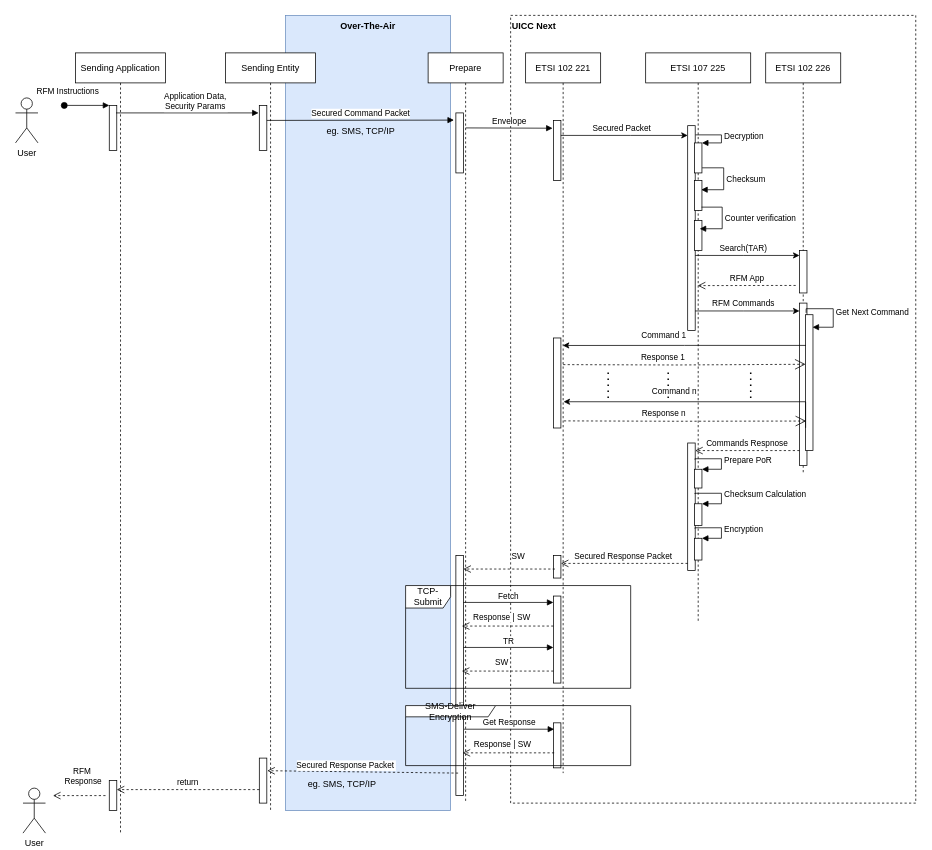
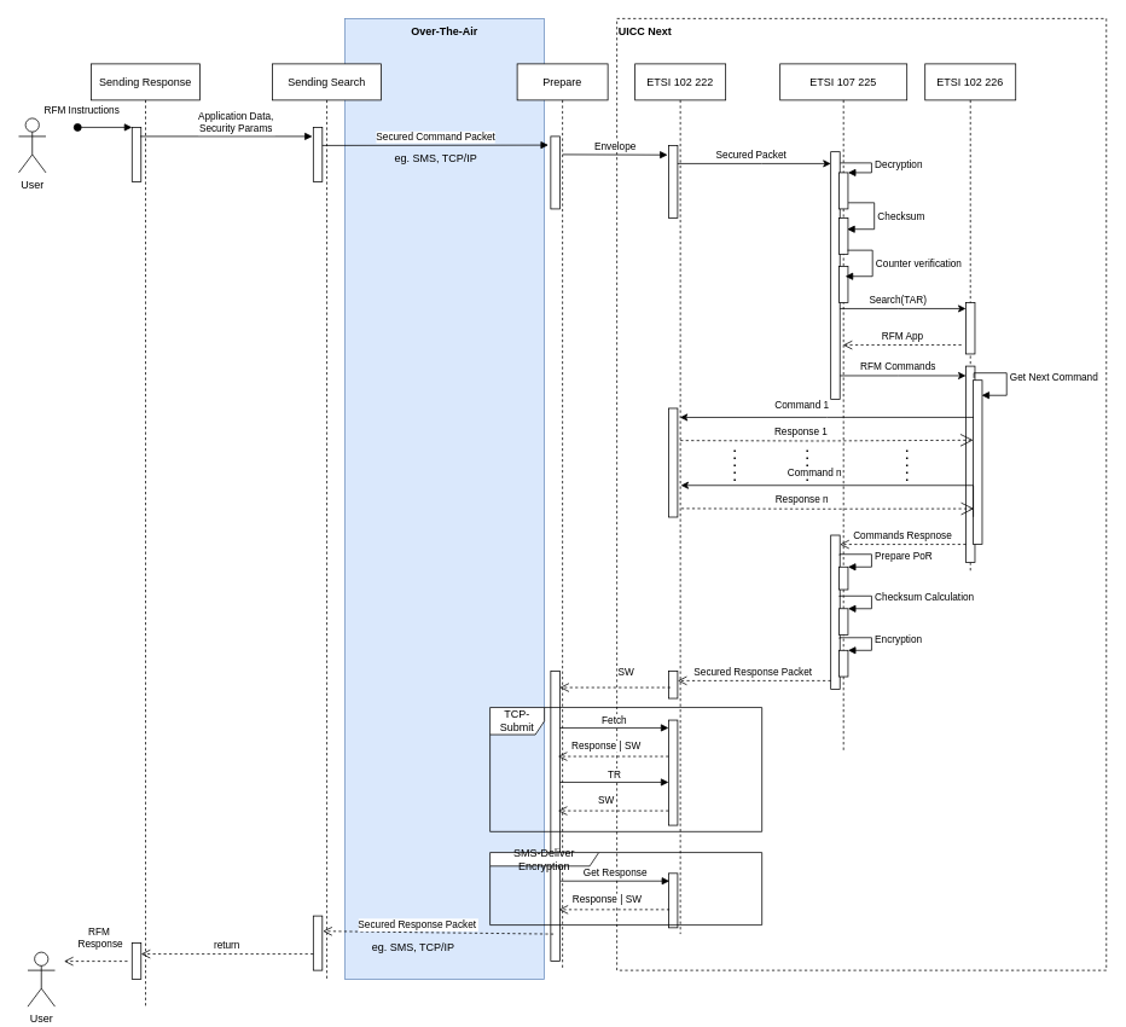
  <mxCell id="0" />
  <mxCell id="1" parent="0" />
  <mxCell id="2" value="" style="endArrow=none;dashed=1;html=1;dashPattern=1 3;strokeWidth=2;rounded=0;" parent="1" edge="1"><mxGeometry width="50" height="50" relative="1" as="geometry"><mxPoint x="890" y="530" as="sourcePoint" /><mxPoint x="890" y="490" as="targetPoint" /></mxGeometry></mxCell>
  <mxCell id="3" value="UICC Next" style="rounded=0;whiteSpace=wrap;html=1;fillStyle=dots;fillColor=#FFFFFF;dashed=1;verticalAlign=top;align=left;fontStyle=1" parent="1" vertex="1"><mxGeometry x="680" y="20" width="540" height="1050" as="geometry" /></mxCell>
  <mxCell id="4" value="Over-The-Air" style="rounded=0;whiteSpace=wrap;html=1;fillStyle=auto;fillColor=#dae8fc;strokeColor=#6c8ebf;labelPosition=center;verticalLabelPosition=middle;align=center;verticalAlign=top;fontStyle=1" parent="1" vertex="1"><mxGeometry x="380" y="20" width="220" height="1060" as="geometry" /></mxCell>
- <mxCell id="5" value="Sending Application" style="shape=umlLifeline;perimeter=lifelinePerimeter;container=1;collapsible=0;recursiveResize=0;rounded=0;shadow=0;strokeWidth=1;" parent="1" vertex="1"><mxGeometry x="100" y="70" width="120" height="1040" as="geometry" /></mxCell>
+ <mxCell id="5" value="Sending Response" style="shape=umlLifeline;perimeter=lifelinePerimeter;container=1;collapsible=0;recursiveResize=0;rounded=0;shadow=0;strokeWidth=1;" parent="1" vertex="1"><mxGeometry x="100" y="70" width="120" height="1040" as="geometry" /></mxCell>
  <mxCell id="6" value="" style="points=[];perimeter=orthogonalPerimeter;rounded=0;shadow=0;strokeWidth=1;" parent="5" vertex="1"><mxGeometry x="45" y="70" width="10" height="60" as="geometry" /></mxCell>
  <mxCell id="7" value="RFM Instructions" style="verticalAlign=bottom;startArrow=oval;endArrow=block;startSize=8;shadow=0;strokeWidth=1;" parent="5" target="6" edge="1"><mxGeometry x="-0.833" y="10" relative="1" as="geometry"><mxPoint x="-15" y="70" as="sourcePoint" /><mxPoint as="offset" /></mxGeometry></mxCell>
  <mxCell id="8" value="" style="html=1;points=[];perimeter=orthogonalPerimeter;" vertex="1" parent="5"><mxGeometry x="45" y="970" width="10" height="40" as="geometry" /></mxCell>
- <mxCell id="9" value="Sending Entity" style="shape=umlLifeline;perimeter=lifelinePerimeter;container=1;collapsible=0;recursiveResize=0;rounded=0;shadow=0;strokeWidth=1;" parent="1" vertex="1"><mxGeometry x="300" y="70" width="120" height="1010" as="geometry" /></mxCell>
+ <mxCell id="9" value="Sending Search" style="shape=umlLifeline;perimeter=lifelinePerimeter;container=1;collapsible=0;recursiveResize=0;rounded=0;shadow=0;strokeWidth=1;" parent="1" vertex="1"><mxGeometry x="300" y="70" width="120" height="1010" as="geometry" /></mxCell>
  <mxCell id="10" value="" style="points=[];perimeter=orthogonalPerimeter;rounded=0;shadow=0;strokeWidth=1;" parent="9" vertex="1"><mxGeometry x="45" y="70" width="10" height="60" as="geometry" /></mxCell>
  <mxCell id="11" value="Secured Command Packet" style="html=1;verticalAlign=bottom;endArrow=block;rounded=0;entryX=-0.26;entryY=0.12;entryDx=0;entryDy=0;entryPerimeter=0;" parent="9" target="16" edge="1"><mxGeometry x="0.002" width="80" relative="1" as="geometry"><mxPoint x="55" y="90" as="sourcePoint" /><mxPoint x="135" y="90" as="targetPoint" /><mxPoint as="offset" /></mxGeometry></mxCell>
  <mxCell id="12" value="" style="html=1;points=[];perimeter=orthogonalPerimeter;" vertex="1" parent="9"><mxGeometry x="45" y="940" width="10" height="60" as="geometry" /></mxCell>
  <mxCell id="13" value="return" style="verticalAlign=bottom;endArrow=open;dashed=1;endSize=8;exitX=0;exitY=0.95;shadow=0;strokeWidth=1;" parent="1" edge="1"><mxGeometry relative="1" as="geometry"><mxPoint x="155" y="1052" as="targetPoint" /><mxPoint x="345" y="1052" as="sourcePoint" /></mxGeometry></mxCell>
  <mxCell id="14" value="Application Data, &#10;Security Params" style="verticalAlign=bottom;endArrow=block;entryX=0;entryY=0;shadow=0;strokeWidth=1;" parent="1" edge="1"><mxGeometry x="0.116" relative="1" as="geometry"><mxPoint x="154" y="150" as="sourcePoint" /><mxPoint x="344" y="150" as="targetPoint" /><mxPoint as="offset" /></mxGeometry></mxCell>
  <mxCell id="15" value="Prepare" style="shape=umlLifeline;perimeter=lifelinePerimeter;whiteSpace=wrap;html=1;container=1;collapsible=0;recursiveResize=0;outlineConnect=0;" parent="1" vertex="1"><mxGeometry x="570" y="70" width="100" height="1000" as="geometry" /></mxCell>
  <mxCell id="16" value="" style="html=1;points=[];perimeter=orthogonalPerimeter;fillStyle=auto;fillColor=#FFFFFF;" parent="15" vertex="1"><mxGeometry x="37" y="80" width="10" height="80" as="geometry" /></mxCell>
  <mxCell id="17" value="" style="html=1;points=[];perimeter=orthogonalPerimeter;" vertex="1" parent="15"><mxGeometry x="37" y="670" width="10" height="320" as="geometry" /></mxCell>
  <mxCell id="18" value="Fetch" style="html=1;verticalAlign=bottom;endArrow=block;rounded=0;" edge="1" parent="15" target="41"><mxGeometry width="80" relative="1" as="geometry"><mxPoint x="47" y="732.5" as="sourcePoint" /><mxPoint x="127" y="732.5" as="targetPoint" /></mxGeometry></mxCell>
  <mxCell id="19" value="ETSI 107 225" style="shape=umlLifeline;perimeter=lifelinePerimeter;whiteSpace=wrap;html=1;container=1;collapsible=0;recursiveResize=0;outlineConnect=0;" parent="1" vertex="1"><mxGeometry x="860" y="70" width="140" height="760" as="geometry" /></mxCell>
  <mxCell id="20" value="" style="html=1;points=[];perimeter=orthogonalPerimeter;fillStyle=auto;fillColor=#FFFFFF;" parent="19" vertex="1"><mxGeometry x="56" y="97" width="10" height="273" as="geometry" /></mxCell>
  <mxCell id="21" value="" style="html=1;points=[];perimeter=orthogonalPerimeter;fillStyle=auto;fillColor=#FFFFFF;" parent="19" vertex="1"><mxGeometry x="65" y="120" width="10" height="40" as="geometry" /></mxCell>
  <mxCell id="22" value="Decryption" style="edgeStyle=orthogonalEdgeStyle;html=1;align=left;spacingLeft=2;endArrow=block;rounded=0;entryX=1;entryY=0;exitX=1.039;exitY=0.045;exitDx=0;exitDy=0;exitPerimeter=0;" parent="19" source="20" target="21" edge="1"><mxGeometry relative="1" as="geometry"><mxPoint x="71" y="110" as="sourcePoint" /><Array as="points"><mxPoint x="101" y="110" /><mxPoint x="101" y="120" /></Array></mxGeometry></mxCell>
  <mxCell id="23" value="" style="html=1;points=[];perimeter=orthogonalPerimeter;fillStyle=auto;fillColor=#FFFFFF;" parent="19" vertex="1"><mxGeometry x="65" y="170" width="10" height="40" as="geometry" /></mxCell>
  <mxCell id="24" value="Checksum" style="edgeStyle=orthogonalEdgeStyle;html=1;align=left;spacingLeft=2;endArrow=block;rounded=0;entryX=0.9;entryY=0.31;exitX=1.023;exitY=0.83;exitDx=0;exitDy=0;exitPerimeter=0;entryDx=0;entryDy=0;entryPerimeter=0;" parent="19" source="21" target="23" edge="1"><mxGeometry relative="1" as="geometry"><mxPoint x="74" y="157" as="sourcePoint" /><Array as="points"><mxPoint x="104" y="153" /><mxPoint x="104" y="182" /></Array><mxPoint x="78" y="167" as="targetPoint" /></mxGeometry></mxCell>
  <mxCell id="25" value="" style="html=1;points=[];perimeter=orthogonalPerimeter;fillStyle=auto;fillColor=#FFFFFF;" parent="19" vertex="1"><mxGeometry x="65" y="223.5" width="10" height="40" as="geometry" /></mxCell>
  <mxCell id="26" value="" style="endArrow=none;dashed=1;html=1;dashPattern=1 3;strokeWidth=2;rounded=0;" parent="19" edge="1"><mxGeometry width="50" height="50" relative="1" as="geometry"><mxPoint x="140" y="460" as="sourcePoint" /><mxPoint x="140" y="420" as="targetPoint" /></mxGeometry></mxCell>
  <mxCell id="27" value="" style="html=1;points=[];perimeter=orthogonalPerimeter;fillStyle=auto;fillColor=#FFFFFF;" parent="19" vertex="1"><mxGeometry x="56" y="520" width="10" height="170" as="geometry" /></mxCell>
  <mxCell id="28" value="" style="html=1;points=[];perimeter=orthogonalPerimeter;fillStyle=auto;fillColor=#FFFFFF;" parent="19" vertex="1"><mxGeometry x="65" y="555" width="10" height="25" as="geometry" /></mxCell>
  <mxCell id="29" value="Prepare PoR" style="edgeStyle=orthogonalEdgeStyle;html=1;align=left;spacingLeft=2;endArrow=block;rounded=0;entryX=1;entryY=0;exitX=0.963;exitY=0.213;exitDx=0;exitDy=0;exitPerimeter=0;" parent="19" target="28" edge="1"><mxGeometry relative="1" as="geometry"><mxPoint x="65.63" y="542.04" as="sourcePoint" /><Array as="points"><mxPoint x="66" y="541" /><mxPoint x="101" y="541" /><mxPoint x="101" y="555" /></Array></mxGeometry></mxCell>
  <mxCell id="30" value="ETSI 102 226" style="shape=umlLifeline;perimeter=lifelinePerimeter;whiteSpace=wrap;html=1;container=1;collapsible=0;recursiveResize=0;outlineConnect=0;" parent="1" vertex="1"><mxGeometry x="1020" y="70" width="100" height="560" as="geometry" /></mxCell>
  <mxCell id="31" value="" style="html=1;points=[];perimeter=orthogonalPerimeter;fillStyle=auto;fillColor=#FFFFFF;" parent="30" vertex="1"><mxGeometry x="45" y="263.5" width="10" height="56.5" as="geometry" /></mxCell>
  <mxCell id="32" value="" style="html=1;points=[];perimeter=orthogonalPerimeter;fillStyle=auto;fillColor=#FFFFFF;" parent="30" vertex="1"><mxGeometry x="45" y="333.5" width="10" height="216.5" as="geometry" /></mxCell>
  <mxCell id="33" value="" style="html=1;points=[];perimeter=orthogonalPerimeter;fillStyle=auto;fillColor=#FFFFFF;" parent="30" vertex="1"><mxGeometry x="53" y="349" width="10" height="181" as="geometry" /></mxCell>
  <mxCell id="34" value="Get Next Command" style="edgeStyle=orthogonalEdgeStyle;html=1;align=left;spacingLeft=2;endArrow=block;rounded=0;entryX=0.943;entryY=0.092;exitX=0.887;exitY=0.06;exitDx=0;exitDy=0;exitPerimeter=0;entryDx=0;entryDy=0;entryPerimeter=0;" parent="30" source="32" target="33" edge="1"><mxGeometry relative="1" as="geometry"><mxPoint x="60" y="340" as="sourcePoint" /><Array as="points"><mxPoint x="54" y="341" /><mxPoint x="90" y="341" /><mxPoint x="90" y="366" /><mxPoint x="62" y="366" /></Array></mxGeometry></mxCell>
  <mxCell id="35" value="eg. SMS, TCP/IP" style="text;html=1;resizable=0;autosize=1;align=center;verticalAlign=middle;points=[];fillColor=none;strokeColor=none;rounded=0;fillStyle=auto;" parent="1" vertex="1"><mxGeometry x="425" y="160" width="110" height="30" as="geometry" /></mxCell>
- <mxCell id="36" value="ETSI 102 221" style="shape=umlLifeline;perimeter=lifelinePerimeter;whiteSpace=wrap;html=1;container=1;collapsible=0;recursiveResize=0;outlineConnect=0;" parent="1" vertex="1"><mxGeometry x="700" y="70" width="100" height="960" as="geometry" /></mxCell>
+ <mxCell id="36" value="ETSI 102 222" style="shape=umlLifeline;perimeter=lifelinePerimeter;whiteSpace=wrap;html=1;container=1;collapsible=0;recursiveResize=0;outlineConnect=0;" parent="1" vertex="1"><mxGeometry x="700" y="70" width="100" height="960" as="geometry" /></mxCell>
  <mxCell id="37" value="" style="html=1;points=[];perimeter=orthogonalPerimeter;fillStyle=auto;fillColor=#FFFFFF;" parent="36" vertex="1"><mxGeometry x="37" y="90" width="10" height="80" as="geometry" /></mxCell>
  <mxCell id="38" value="" style="html=1;points=[];perimeter=orthogonalPerimeter;fillStyle=auto;fillColor=#FFFFFF;" parent="36" vertex="1"><mxGeometry x="37" y="380" width="10" height="120" as="geometry" /></mxCell>
  <mxCell id="39" value="Response 1" style="endArrow=open;endSize=12;dashed=1;html=1;rounded=0;entryX=0.009;entryY=0.365;entryDx=0;entryDy=0;entryPerimeter=0;" parent="36" target="33" edge="1"><mxGeometry x="-0.175" y="10" width="160" relative="1" as="geometry"><mxPoint x="50" y="415.52" as="sourcePoint" /><mxPoint x="365" y="416" as="targetPoint" /><Array as="points"><mxPoint x="200" y="416" /></Array><mxPoint as="offset" /></mxGeometry></mxCell>
  <mxCell id="40" value="" style="html=1;points=[];perimeter=orthogonalPerimeter;fillStyle=auto;fillColor=#FFFFFF;" parent="36" vertex="1"><mxGeometry x="37" y="670" width="10" height="30" as="geometry" /></mxCell>
  <mxCell id="41" value="" style="html=1;points=[];perimeter=orthogonalPerimeter;" vertex="1" parent="36"><mxGeometry x="37" y="724" width="10" height="116" as="geometry" /></mxCell>
  <mxCell id="42" value="" style="html=1;points=[];perimeter=orthogonalPerimeter;" vertex="1" parent="36"><mxGeometry x="37" y="893" width="10" height="60" as="geometry" /></mxCell>
  <mxCell id="43" value="Envelope" style="html=1;verticalAlign=bottom;endArrow=block;rounded=0;entryX=-0.109;entryY=0.13;entryDx=0;entryDy=0;entryPerimeter=0;" parent="1" target="37" edge="1"><mxGeometry width="80" relative="1" as="geometry"><mxPoint x="620" y="170" as="sourcePoint" /><mxPoint x="730" y="170" as="targetPoint" /></mxGeometry></mxCell>
  <mxCell id="44" value="Secured Packet" style="edgeStyle=orthogonalEdgeStyle;rounded=0;orthogonalLoop=1;jettySize=auto;html=1;" parent="1" source="37" target="20" edge="1"><mxGeometry x="-0.036" y="10" relative="1" as="geometry"><Array as="points"><mxPoint x="840" y="180" /><mxPoint x="840" y="180" /></Array><mxPoint as="offset" /></mxGeometry></mxCell>
  <mxCell id="45" value="Search(TAR)" style="edgeStyle=orthogonalEdgeStyle;rounded=0;orthogonalLoop=1;jettySize=auto;html=1;" parent="1" source="20" target="31" edge="1"><mxGeometry x="-0.079" y="10" relative="1" as="geometry"><Array as="points"><mxPoint x="990" y="340" /><mxPoint x="990" y="340" /></Array><mxPoint as="offset" /></mxGeometry></mxCell>
  <mxCell id="46" value="Counter verification" style="edgeStyle=orthogonalEdgeStyle;html=1;align=left;spacingLeft=2;endArrow=block;rounded=0;entryX=0.9;entryY=0.31;exitX=1.14;exitY=0.84;exitDx=0;exitDy=0;exitPerimeter=0;entryDx=0;entryDy=0;entryPerimeter=0;" parent="1" edge="1"><mxGeometry relative="1" as="geometry"><mxPoint x="934.4" y="275.6" as="sourcePoint" /><Array as="points"><mxPoint x="962" y="276" /><mxPoint x="962" y="304" /></Array><mxPoint x="932" y="304.4" as="targetPoint" /></mxGeometry></mxCell>
  <mxCell id="47" value="RFM App" style="html=1;verticalAlign=bottom;endArrow=open;dashed=1;endSize=8;rounded=0;entryX=1.348;entryY=0.781;entryDx=0;entryDy=0;entryPerimeter=0;" parent="1" target="20" edge="1"><mxGeometry relative="1" as="geometry"><mxPoint x="930" y="380" as="targetPoint" /><mxPoint x="1060" y="380" as="sourcePoint" /><Array as="points"><mxPoint x="1030" y="380" /></Array></mxGeometry></mxCell>
  <mxCell id="48" value="RFM Commands" style="edgeStyle=orthogonalEdgeStyle;rounded=0;orthogonalLoop=1;jettySize=auto;html=1;" parent="1" edge="1"><mxGeometry x="-0.079" y="10" relative="1" as="geometry"><mxPoint x="926" y="414" as="sourcePoint" /><mxPoint x="1065" y="414" as="targetPoint" /><Array as="points"><mxPoint x="990" y="414" /><mxPoint x="990" y="414" /></Array><mxPoint as="offset" /></mxGeometry></mxCell>
  <mxCell id="49" value="Command 1" style="edgeStyle=orthogonalEdgeStyle;rounded=0;orthogonalLoop=1;jettySize=auto;html=1;exitX=0.062;exitY=0.226;exitDx=0;exitDy=0;exitPerimeter=0;" parent="1" source="33" edge="1"><mxGeometry x="0.173" y="-14" relative="1" as="geometry"><mxPoint x="1065" y="460" as="sourcePoint" /><mxPoint x="749.548" y="460" as="targetPoint" /><Array as="points" /><mxPoint as="offset" /></mxGeometry></mxCell>
  <mxCell id="50" value="Response n" style="endArrow=open;endSize=12;dashed=1;html=1;rounded=0;entryX=0.089;entryY=0.783;entryDx=0;entryDy=0;entryPerimeter=0;" parent="1" target="33" edge="1"><mxGeometry x="-0.175" y="10" width="160" relative="1" as="geometry"><mxPoint x="751" y="560.52" as="sourcePoint" /><mxPoint x="1066" y="561" as="targetPoint" /><Array as="points"><mxPoint x="901" y="561" /></Array><mxPoint as="offset" /></mxGeometry></mxCell>
  <mxCell id="51" value="Command n" style="edgeStyle=orthogonalEdgeStyle;rounded=0;orthogonalLoop=1;jettySize=auto;html=1;exitX=0.02;exitY=0.833;exitDx=0;exitDy=0;exitPerimeter=0;" parent="1" source="33" edge="1"><mxGeometry x="0.173" y="-14" relative="1" as="geometry"><mxPoint x="1066" y="535" as="sourcePoint" /><mxPoint x="750.548" y="535" as="targetPoint" /><Array as="points"><mxPoint x="1073" y="535" /></Array><mxPoint as="offset" /></mxGeometry></mxCell>
  <mxCell id="52" value="" style="endArrow=none;dashed=1;html=1;dashPattern=1 3;strokeWidth=2;rounded=0;" parent="1" edge="1"><mxGeometry width="50" height="50" relative="1" as="geometry"><mxPoint x="810" y="530" as="sourcePoint" /><mxPoint x="810" y="490" as="targetPoint" /></mxGeometry></mxCell>
  <mxCell id="53" value="Commands Respnose" style="html=1;verticalAlign=bottom;endArrow=open;dashed=1;endSize=8;rounded=0;exitX=0.006;exitY=0.908;exitDx=0;exitDy=0;exitPerimeter=0;" parent="1" source="32" target="27" edge="1"><mxGeometry relative="1" as="geometry"><mxPoint x="1060" y="600" as="sourcePoint" /><mxPoint x="980" y="600" as="targetPoint" /></mxGeometry></mxCell>
  <mxCell id="54" value="" style="html=1;points=[];perimeter=orthogonalPerimeter;fillStyle=auto;fillColor=#FFFFFF;" parent="1" vertex="1"><mxGeometry x="925" y="671" width="10" height="29" as="geometry" /></mxCell>
  <mxCell id="55" value="Checksum Calculation" style="edgeStyle=orthogonalEdgeStyle;html=1;align=left;spacingLeft=2;endArrow=block;rounded=0;entryX=1;entryY=0;exitX=0.963;exitY=0.213;exitDx=0;exitDy=0;exitPerimeter=0;" parent="1" target="54" edge="1"><mxGeometry relative="1" as="geometry"><mxPoint x="925.63" y="658.04" as="sourcePoint" /><Array as="points"><mxPoint x="926" y="657" /><mxPoint x="961" y="657" /><mxPoint x="961" y="671" /></Array></mxGeometry></mxCell>
  <mxCell id="56" value="" style="html=1;points=[];perimeter=orthogonalPerimeter;fillStyle=auto;fillColor=#FFFFFF;" parent="1" vertex="1"><mxGeometry x="925" y="717" width="10" height="29" as="geometry" /></mxCell>
  <mxCell id="57" value="Encryption" style="edgeStyle=orthogonalEdgeStyle;html=1;align=left;spacingLeft=2;endArrow=block;rounded=0;entryX=1;entryY=0;exitX=0.963;exitY=0.213;exitDx=0;exitDy=0;exitPerimeter=0;" parent="1" target="56" edge="1"><mxGeometry relative="1" as="geometry"><mxPoint x="925.63" y="704.04" as="sourcePoint" /><Array as="points"><mxPoint x="926" y="703" /><mxPoint x="961" y="703" /><mxPoint x="961" y="717" /></Array></mxGeometry></mxCell>
  <mxCell id="58" value="Secured Response Packet" style="html=1;verticalAlign=bottom;endArrow=open;dashed=1;endSize=8;rounded=0;exitX=0.003;exitY=0.944;exitDx=0;exitDy=0;exitPerimeter=0;" parent="1" source="27" target="40" edge="1"><mxGeometry x="0.018" relative="1" as="geometry"><mxPoint x="910" y="710" as="sourcePoint" /><mxPoint x="830" y="710" as="targetPoint" /><mxPoint as="offset" /></mxGeometry></mxCell>
  <mxCell id="59" value="TCP-Submit" style="shape=umlFrame;whiteSpace=wrap;html=1;" vertex="1" parent="1"><mxGeometry x="540" y="780" width="300" height="137" as="geometry" /></mxCell>
  <mxCell id="60" value="SW" style="html=1;verticalAlign=bottom;endArrow=open;dashed=1;endSize=8;rounded=0;exitX=0.003;exitY=0.944;exitDx=0;exitDy=0;exitPerimeter=0;" edge="1" parent="1"><mxGeometry x="-0.196" y="-8" relative="1" as="geometry"><mxPoint x="739.03" y="758" as="sourcePoint" /><mxPoint x="617" y="758" as="targetPoint" /><mxPoint as="offset" /></mxGeometry></mxCell>
  <mxCell id="61" value="Response | SW" style="html=1;verticalAlign=bottom;endArrow=open;dashed=1;endSize=8;rounded=0;exitX=0.003;exitY=0.944;exitDx=0;exitDy=0;exitPerimeter=0;" edge="1" parent="1"><mxGeometry x="0.131" y="-2" relative="1" as="geometry"><mxPoint x="737.03" y="834" as="sourcePoint" /><mxPoint x="615" y="834" as="targetPoint" /><mxPoint as="offset" /></mxGeometry></mxCell>
  <mxCell id="62" value="TR" style="html=1;verticalAlign=bottom;endArrow=block;rounded=0;" edge="1" parent="1"><mxGeometry width="80" relative="1" as="geometry"><mxPoint x="617" y="862.5" as="sourcePoint" /><mxPoint x="737" y="862.5" as="targetPoint" /></mxGeometry></mxCell>
  <mxCell id="63" value="SW" style="html=1;verticalAlign=bottom;endArrow=open;dashed=1;endSize=8;rounded=0;exitX=0.003;exitY=0.944;exitDx=0;exitDy=0;exitPerimeter=0;" edge="1" parent="1"><mxGeometry x="0.131" y="-2" relative="1" as="geometry"><mxPoint x="737.03" y="894" as="sourcePoint" /><mxPoint x="615" y="894" as="targetPoint" /><mxPoint as="offset" /></mxGeometry></mxCell>
  <mxCell id="64" value="Get Response" style="html=1;verticalAlign=bottom;endArrow=block;rounded=0;" edge="1" parent="1"><mxGeometry width="80" relative="1" as="geometry"><mxPoint x="618" y="971.5" as="sourcePoint" /><mxPoint x="738" y="971.5" as="targetPoint" /></mxGeometry></mxCell>
  <mxCell id="65" value="Response | SW" style="html=1;verticalAlign=bottom;endArrow=open;dashed=1;endSize=8;rounded=0;exitX=0.003;exitY=0.944;exitDx=0;exitDy=0;exitPerimeter=0;" edge="1" parent="1"><mxGeometry x="0.131" y="-2" relative="1" as="geometry"><mxPoint x="738.03" y="1003" as="sourcePoint" /><mxPoint x="616" y="1003" as="targetPoint" /><mxPoint as="offset" /></mxGeometry></mxCell>
  <mxCell id="66" value="SMS-Deliver Encryption" style="shape=umlFrame;whiteSpace=wrap;html=1;width=120;height=15;" vertex="1" parent="1"><mxGeometry x="540" y="940" width="300" height="80" as="geometry" /></mxCell>
  <mxCell id="67" value="Secured Response Packet" style="verticalAlign=bottom;endArrow=open;dashed=1;endSize=8;exitX=0;exitY=0.95;shadow=0;strokeWidth=1;entryX=1.06;entryY=0.28;entryDx=0;entryDy=0;entryPerimeter=0;" edge="1" parent="1" target="12"><mxGeometry x="0.176" relative="1" as="geometry"><mxPoint x="420" y="1030" as="targetPoint" /><mxPoint x="610" y="1030" as="sourcePoint" /><mxPoint as="offset" /></mxGeometry></mxCell>
  <mxCell id="68" value="eg. SMS, TCP/IP" style="text;html=1;resizable=0;autosize=1;align=center;verticalAlign=middle;points=[];fillColor=none;strokeColor=none;rounded=0;fillStyle=auto;" vertex="1" parent="1"><mxGeometry x="400" y="1030" width="110" height="30" as="geometry" /></mxCell>
  <mxCell id="69" value="User" style="shape=umlActor;verticalLabelPosition=bottom;verticalAlign=top;html=1;" vertex="1" parent="1"><mxGeometry x="20" y="130" width="30" height="60" as="geometry" /></mxCell>
  <mxCell id="70" value="RFM&amp;nbsp;&lt;br&gt;Response" style="html=1;verticalAlign=bottom;endArrow=open;dashed=1;endSize=8;rounded=0;" edge="1" parent="1"><mxGeometry x="-0.143" y="-10" relative="1" as="geometry"><mxPoint x="140" y="1060" as="sourcePoint" /><mxPoint x="70" y="1060" as="targetPoint" /><mxPoint as="offset" /></mxGeometry></mxCell>
  <mxCell id="71" value="User" style="shape=umlActor;verticalLabelPosition=bottom;verticalAlign=top;html=1;" vertex="1" parent="1"><mxGeometry x="30" y="1050" width="30" height="60" as="geometry" /></mxCell>
